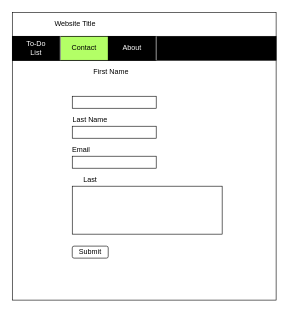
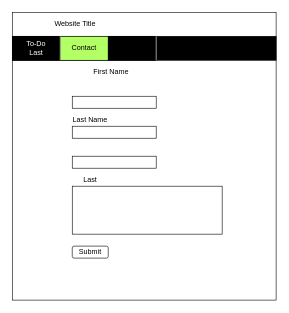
  <mxCell id="0" />
  <mxCell id="1" parent="0" />
  <mxCell id="2" value="" style="rounded=0;whiteSpace=wrap;html=1;" vertex="1" parent="1"><mxGeometry x="20" y="20" width="440" height="480" as="geometry" /></mxCell>
  <mxCell id="3" value="" style="rounded=0;whiteSpace=wrap;html=1;fillColor=#000000;" vertex="1" parent="1"><mxGeometry x="20" y="60" width="440" height="40" as="geometry" /></mxCell>
  <mxCell id="4" value="Website Title" style="text;html=1;strokeColor=none;fillColor=none;align=center;verticalAlign=middle;whiteSpace=wrap;rounded=0;" vertex="1" parent="1"><mxGeometry x="70" y="30" width="110" height="20" as="geometry" /></mxCell>
  <mxCell id="5" value="" style="rounded=0;whiteSpace=wrap;html=1;fillColor=#000000;" vertex="1" parent="1"><mxGeometry x="20" y="60" width="80" height="40" as="geometry" /></mxCell>
  <mxCell id="6" value="" style="rounded=0;whiteSpace=wrap;html=1;fillColor=#B3FF66;" vertex="1" parent="1"><mxGeometry x="100" y="60" width="80" height="40" as="geometry" /></mxCell>
  <mxCell id="7" value="" style="rounded=0;whiteSpace=wrap;html=1;fillColor=#000000;" vertex="1" parent="1"><mxGeometry x="180" y="60" width="80" height="40" as="geometry" /></mxCell>
- <mxCell id="8" value="&lt;font color=&quot;#ffffff&quot;&gt;To-Do List&lt;/font&gt;" style="text;html=1;strokeColor=none;fillColor=none;align=center;verticalAlign=middle;whiteSpace=wrap;rounded=0;" vertex="1" parent="1"><mxGeometry x="40" y="70" width="40" height="20" as="geometry" /></mxCell>
- <mxCell id="9" value="&lt;font color=&quot;#ffffff&quot;&gt;About&lt;/font&gt;" style="text;html=1;strokeColor=none;fillColor=none;align=center;verticalAlign=middle;whiteSpace=wrap;rounded=0;" vertex="1" parent="1"><mxGeometry x="200" y="70" width="40" height="20" as="geometry" /></mxCell>
+ <mxCell id="8" value="&lt;font color=&quot;#ffffff&quot;&gt;To-Do Last&lt;/font&gt;" style="text;html=1;strokeColor=none;fillColor=none;align=center;verticalAlign=middle;whiteSpace=wrap;rounded=0;" vertex="1" parent="1"><mxGeometry x="40" y="70" width="40" height="20" as="geometry" /></mxCell>
  <mxCell id="10" value="Contact" style="text;html=1;strokeColor=none;fillColor=none;align=center;verticalAlign=middle;whiteSpace=wrap;rounded=0;" vertex="1" parent="1"><mxGeometry x="120" y="70" width="40" height="20" as="geometry" /></mxCell>
  <mxCell id="11" value="" style="endArrow=none;html=1;fillColor=#FFFFFF;entryX=0;entryY=0;entryDx=0;entryDy=0;strokeColor=#FFFFFF;exitX=0;exitY=1;exitDx=0;exitDy=0;" edge="1" parent="1" source="6" target="6"><mxGeometry width="50" height="50" relative="1" as="geometry"><mxPoint x="220" y="190" as="sourcePoint" /><mxPoint x="270" y="140" as="targetPoint" /></mxGeometry></mxCell>
  <mxCell id="12" value="" style="endArrow=none;html=1;fillColor=#FFFFFF;entryX=1;entryY=0;entryDx=0;entryDy=0;strokeColor=#FFFFFF;exitX=1;exitY=1;exitDx=0;exitDy=0;" edge="1" parent="1" source="7" target="7"><mxGeometry width="50" height="50" relative="1" as="geometry"><mxPoint x="110" y="110" as="sourcePoint" /><mxPoint x="110" y="70" as="targetPoint" /><Array as="points" /></mxGeometry></mxCell>
  <mxCell id="13" value="First Name" style="text;html=1;strokeColor=none;fillColor=none;align=center;verticalAlign=middle;whiteSpace=wrap;rounded=0;" vertex="1" parent="1"><mxGeometry x="145" y="110" width="80" height="20" as="geometry" /></mxCell>
  <mxCell id="14" value="Last Name" style="text;html=1;strokeColor=none;fillColor=none;align=center;verticalAlign=middle;whiteSpace=wrap;rounded=0;" vertex="1" parent="1"><mxGeometry x="110" y="190" width="80" height="20" as="geometry" /></mxCell>
- <mxCell id="15" value="Email" style="text;html=1;strokeColor=none;fillColor=none;align=center;verticalAlign=middle;whiteSpace=wrap;rounded=0;" vertex="1" parent="1"><mxGeometry x="110" y="240" width="50" height="20" as="geometry" /></mxCell>
  <mxCell id="16" value="" style="rounded=0;whiteSpace=wrap;html=1;fillColor=#FFFFFF;" vertex="1" parent="1"><mxGeometry x="120" y="160" width="140" height="20" as="geometry" /></mxCell>
  <mxCell id="17" value="" style="rounded=0;whiteSpace=wrap;html=1;fillColor=#FFFFFF;" vertex="1" parent="1"><mxGeometry x="120" y="210" width="140" height="20" as="geometry" /></mxCell>
  <mxCell id="18" value="" style="rounded=0;whiteSpace=wrap;html=1;fillColor=#FFFFFF;" vertex="1" parent="1"><mxGeometry x="120" y="260" width="140" height="20" as="geometry" /></mxCell>
  <mxCell id="19" value="Last" style="text;html=1;strokeColor=none;fillColor=none;align=center;verticalAlign=middle;whiteSpace=wrap;rounded=0;" vertex="1" parent="1"><mxGeometry x="120" y="290" width="60" height="20" as="geometry" /></mxCell>
  <mxCell id="20" value="" style="rounded=0;whiteSpace=wrap;html=1;fillColor=#FFFFFF;" vertex="1" parent="1"><mxGeometry x="120" y="310" width="250" height="80" as="geometry" /></mxCell>
  <mxCell id="21" value="" style="rounded=1;whiteSpace=wrap;html=1;strokeColor=#000000;fillColor=#FFFFFF;" vertex="1" parent="1"><mxGeometry x="120" y="410" width="60" height="20" as="geometry" /></mxCell>
  <mxCell id="22" value="Submit" style="text;html=1;strokeColor=none;fillColor=none;align=center;verticalAlign=middle;whiteSpace=wrap;rounded=0;" vertex="1" parent="1"><mxGeometry x="125" y="410" width="50" height="20" as="geometry" /></mxCell>
